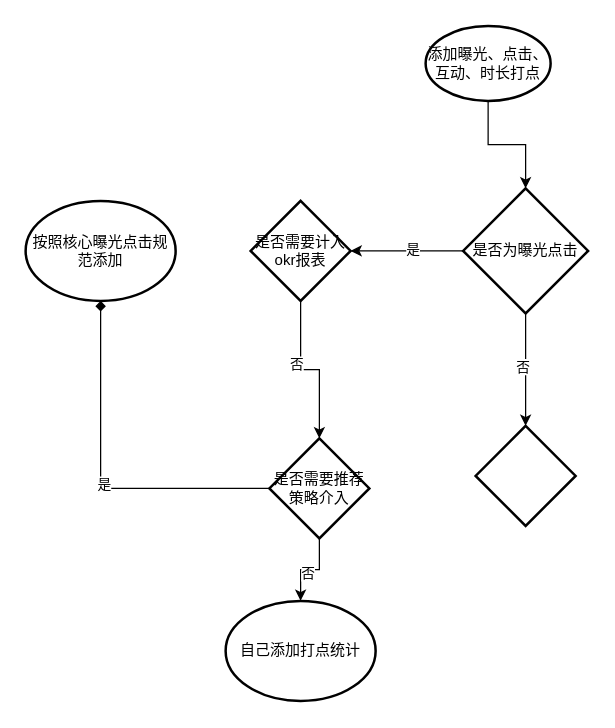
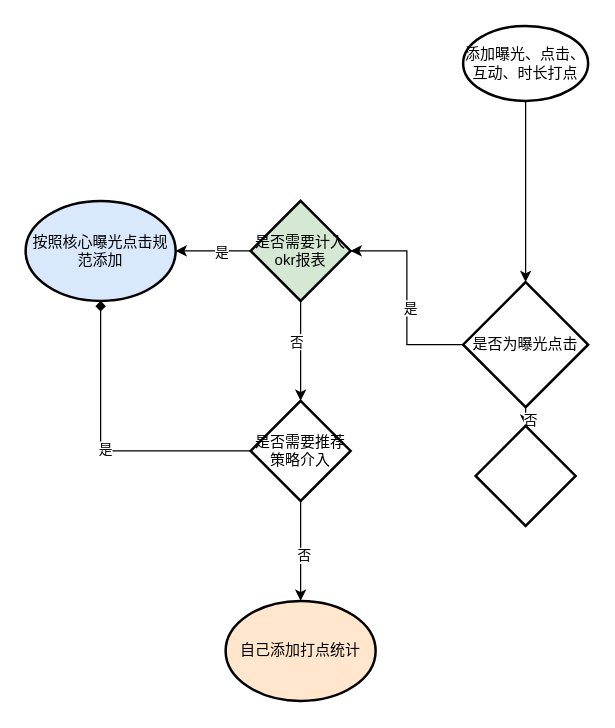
  <mxCell id="0" />
  <mxCell id="1" parent="0" />
  <mxCell id="2" style="edgeStyle=orthogonalEdgeStyle;rounded=0;orthogonalLoop=1;jettySize=auto;html=1;exitX=0.5;exitY=1;exitDx=0;exitDy=0;exitPerimeter=0;entryX=0.5;entryY=0;entryDx=0;entryDy=0;entryPerimeter=0;" edge="1" parent="1" source="3" target="8"><mxGeometry relative="1" as="geometry" /></mxCell>
- <mxCell id="3" value="添加曝光、点击、互动、时长打点" style="strokeWidth=2;html=1;shape=mxgraph.flowchart.start_1;whiteSpace=wrap;" vertex="1" parent="1"><mxGeometry x="340" y="20" width="100" height="60" as="geometry" /></mxCell>
+ <mxCell id="3" value="添加曝光、点击、互动、时长打点" style="strokeWidth=2;html=1;shape=mxgraph.flowchart.start_1;whiteSpace=wrap;" vertex="1" parent="1"><mxGeometry x="370" y="20" width="100" height="60" as="geometry" /></mxCell>
  <mxCell id="4" value="" style="edgeStyle=orthogonalEdgeStyle;rounded=0;orthogonalLoop=1;jettySize=auto;html=1;" edge="1" parent="1" source="8" target="13"><mxGeometry relative="1" as="geometry" /></mxCell>
  <mxCell id="5" value="是" style="edgeLabel;html=1;align=center;verticalAlign=middle;resizable=0;points=[];" vertex="1" connectable="0" parent="4"><mxGeometry x="-0.089" y="-2" relative="1" as="geometry"><mxPoint as="offset" /></mxGeometry></mxCell>
  <mxCell id="6" value="" style="edgeStyle=orthogonalEdgeStyle;rounded=0;orthogonalLoop=1;jettySize=auto;html=1;" edge="1" parent="1" source="8" target="21"><mxGeometry relative="1" as="geometry" /></mxCell>
  <mxCell id="7" value="否" style="edgeLabel;html=1;align=center;verticalAlign=middle;resizable=0;points=[];" vertex="1" connectable="0" parent="6"><mxGeometry x="-0.067" y="-3" relative="1" as="geometry"><mxPoint as="offset" /></mxGeometry></mxCell>
- <mxCell id="8" value="是否为曝光点击" style="strokeWidth=2;html=1;shape=mxgraph.flowchart.decision;whiteSpace=wrap;" vertex="1" parent="1"><mxGeometry x="370" y="150" width="100" height="100" as="geometry" /></mxCell>
+ <mxCell id="8" value="是否为曝光点击" style="strokeWidth=2;html=1;shape=mxgraph.flowchart.decision;whiteSpace=wrap;" vertex="1" parent="1"><mxGeometry x="370" y="225" width="100" height="100" as="geometry" /></mxCell>
+ <mxCell id="9" value="" style="edgeStyle=orthogonalEdgeStyle;rounded=0;orthogonalLoop=1;jettySize=auto;html=1;" edge="1" parent="1" source="13" target="14"><mxGeometry relative="1" as="geometry" /></mxCell>
+ <mxCell id="10" value="是" style="edgeLabel;html=1;align=center;verticalAlign=middle;resizable=0;points=[];" vertex="1" connectable="0" parent="9"><mxGeometry x="-0.2" relative="1" as="geometry"><mxPoint as="offset" /></mxGeometry></mxCell>
  <mxCell id="11" value="" style="edgeStyle=orthogonalEdgeStyle;rounded=0;orthogonalLoop=1;jettySize=auto;html=1;" edge="1" parent="1" source="13" target="19"><mxGeometry relative="1" as="geometry" /></mxCell>
  <mxCell id="12" value="否" style="edgeLabel;html=1;align=center;verticalAlign=middle;resizable=0;points=[];" vertex="1" connectable="0" parent="11"><mxGeometry x="-0.2" y="-4" relative="1" as="geometry"><mxPoint as="offset" /></mxGeometry></mxCell>
- <mxCell id="13" value="是否需要计入okr报表" style="rhombus;whiteSpace=wrap;html=1;strokeWidth=2;" vertex="1" parent="1"><mxGeometry x="200" y="160" width="80" height="80" as="geometry" /></mxCell>
- <mxCell id="14" value="按照核心曝光点击规范添加" style="ellipse;whiteSpace=wrap;html=1;strokeWidth=2;" vertex="1" parent="1"><mxGeometry x="20" y="160" width="120" height="80" as="geometry" /></mxCell>
+ <mxCell id="13" value="是否需要计入okr报表" style="rhombus;whiteSpace=wrap;html=1;strokeWidth=2;fillColor=#d5e8d4;" vertex="1" parent="1"><mxGeometry x="200" y="160" width="80" height="80" as="geometry" /></mxCell>
+ <mxCell id="14" value="按照核心曝光点击规范添加" style="ellipse;whiteSpace=wrap;html=1;strokeWidth=2;fillColor=#dae8fc;" vertex="1" parent="1"><mxGeometry x="20" y="160" width="120" height="80" as="geometry" /></mxCell>
  <mxCell id="15" style="edgeStyle=orthogonalEdgeStyle;rounded=0;orthogonalLoop=1;jettySize=auto;html=1;exitX=0;exitY=0.5;exitDx=0;exitDy=0;entryX=0.5;entryY=1;entryDx=0;entryDy=0;endArrow=diamond;" edge="1" parent="1" source="19" target="14"><mxGeometry relative="1" as="geometry" /></mxCell>
  <mxCell id="16" value="是" style="edgeLabel;html=1;align=center;verticalAlign=middle;resizable=0;points=[];" vertex="1" connectable="0" parent="15"><mxGeometry x="-0.025" y="-2" relative="1" as="geometry"><mxPoint as="offset" /></mxGeometry></mxCell>
  <mxCell id="17" value="" style="edgeStyle=orthogonalEdgeStyle;rounded=0;orthogonalLoop=1;jettySize=auto;html=1;" edge="1" parent="1" source="19" target="20"><mxGeometry relative="1" as="geometry" /></mxCell>
  <mxCell id="18" value="否" style="edgeLabel;html=1;align=center;verticalAlign=middle;resizable=0;points=[];" vertex="1" connectable="0" parent="17"><mxGeometry x="0.075" y="2" relative="1" as="geometry"><mxPoint as="offset" /></mxGeometry></mxCell>
- <mxCell id="19" value="是否需要推荐策略介入" style="rhombus;whiteSpace=wrap;html=1;strokeWidth=2;" vertex="1" parent="1"><mxGeometry x="215" y="350" width="80" height="80" as="geometry" /></mxCell>
- <mxCell id="20" value="自己添加打点统计" style="ellipse;whiteSpace=wrap;html=1;strokeWidth=2;" vertex="1" parent="1"><mxGeometry x="180" y="480" width="120" height="80" as="geometry" /></mxCell>
+ <mxCell id="19" value="是否需要推荐策略介入" style="rhombus;whiteSpace=wrap;html=1;strokeWidth=2;" vertex="1" parent="1"><mxGeometry x="200" y="320" width="80" height="80" as="geometry" /></mxCell>
+ <mxCell id="20" value="自己添加打点统计" style="ellipse;whiteSpace=wrap;html=1;strokeWidth=2;fillColor=#ffe6cc;" vertex="1" parent="1"><mxGeometry x="180" y="480" width="120" height="80" as="geometry" /></mxCell>
  <mxCell id="21" value="" style="rhombus;whiteSpace=wrap;html=1;strokeWidth=2;" vertex="1" parent="1"><mxGeometry x="380" y="340" width="80" height="80" as="geometry" /></mxCell>
